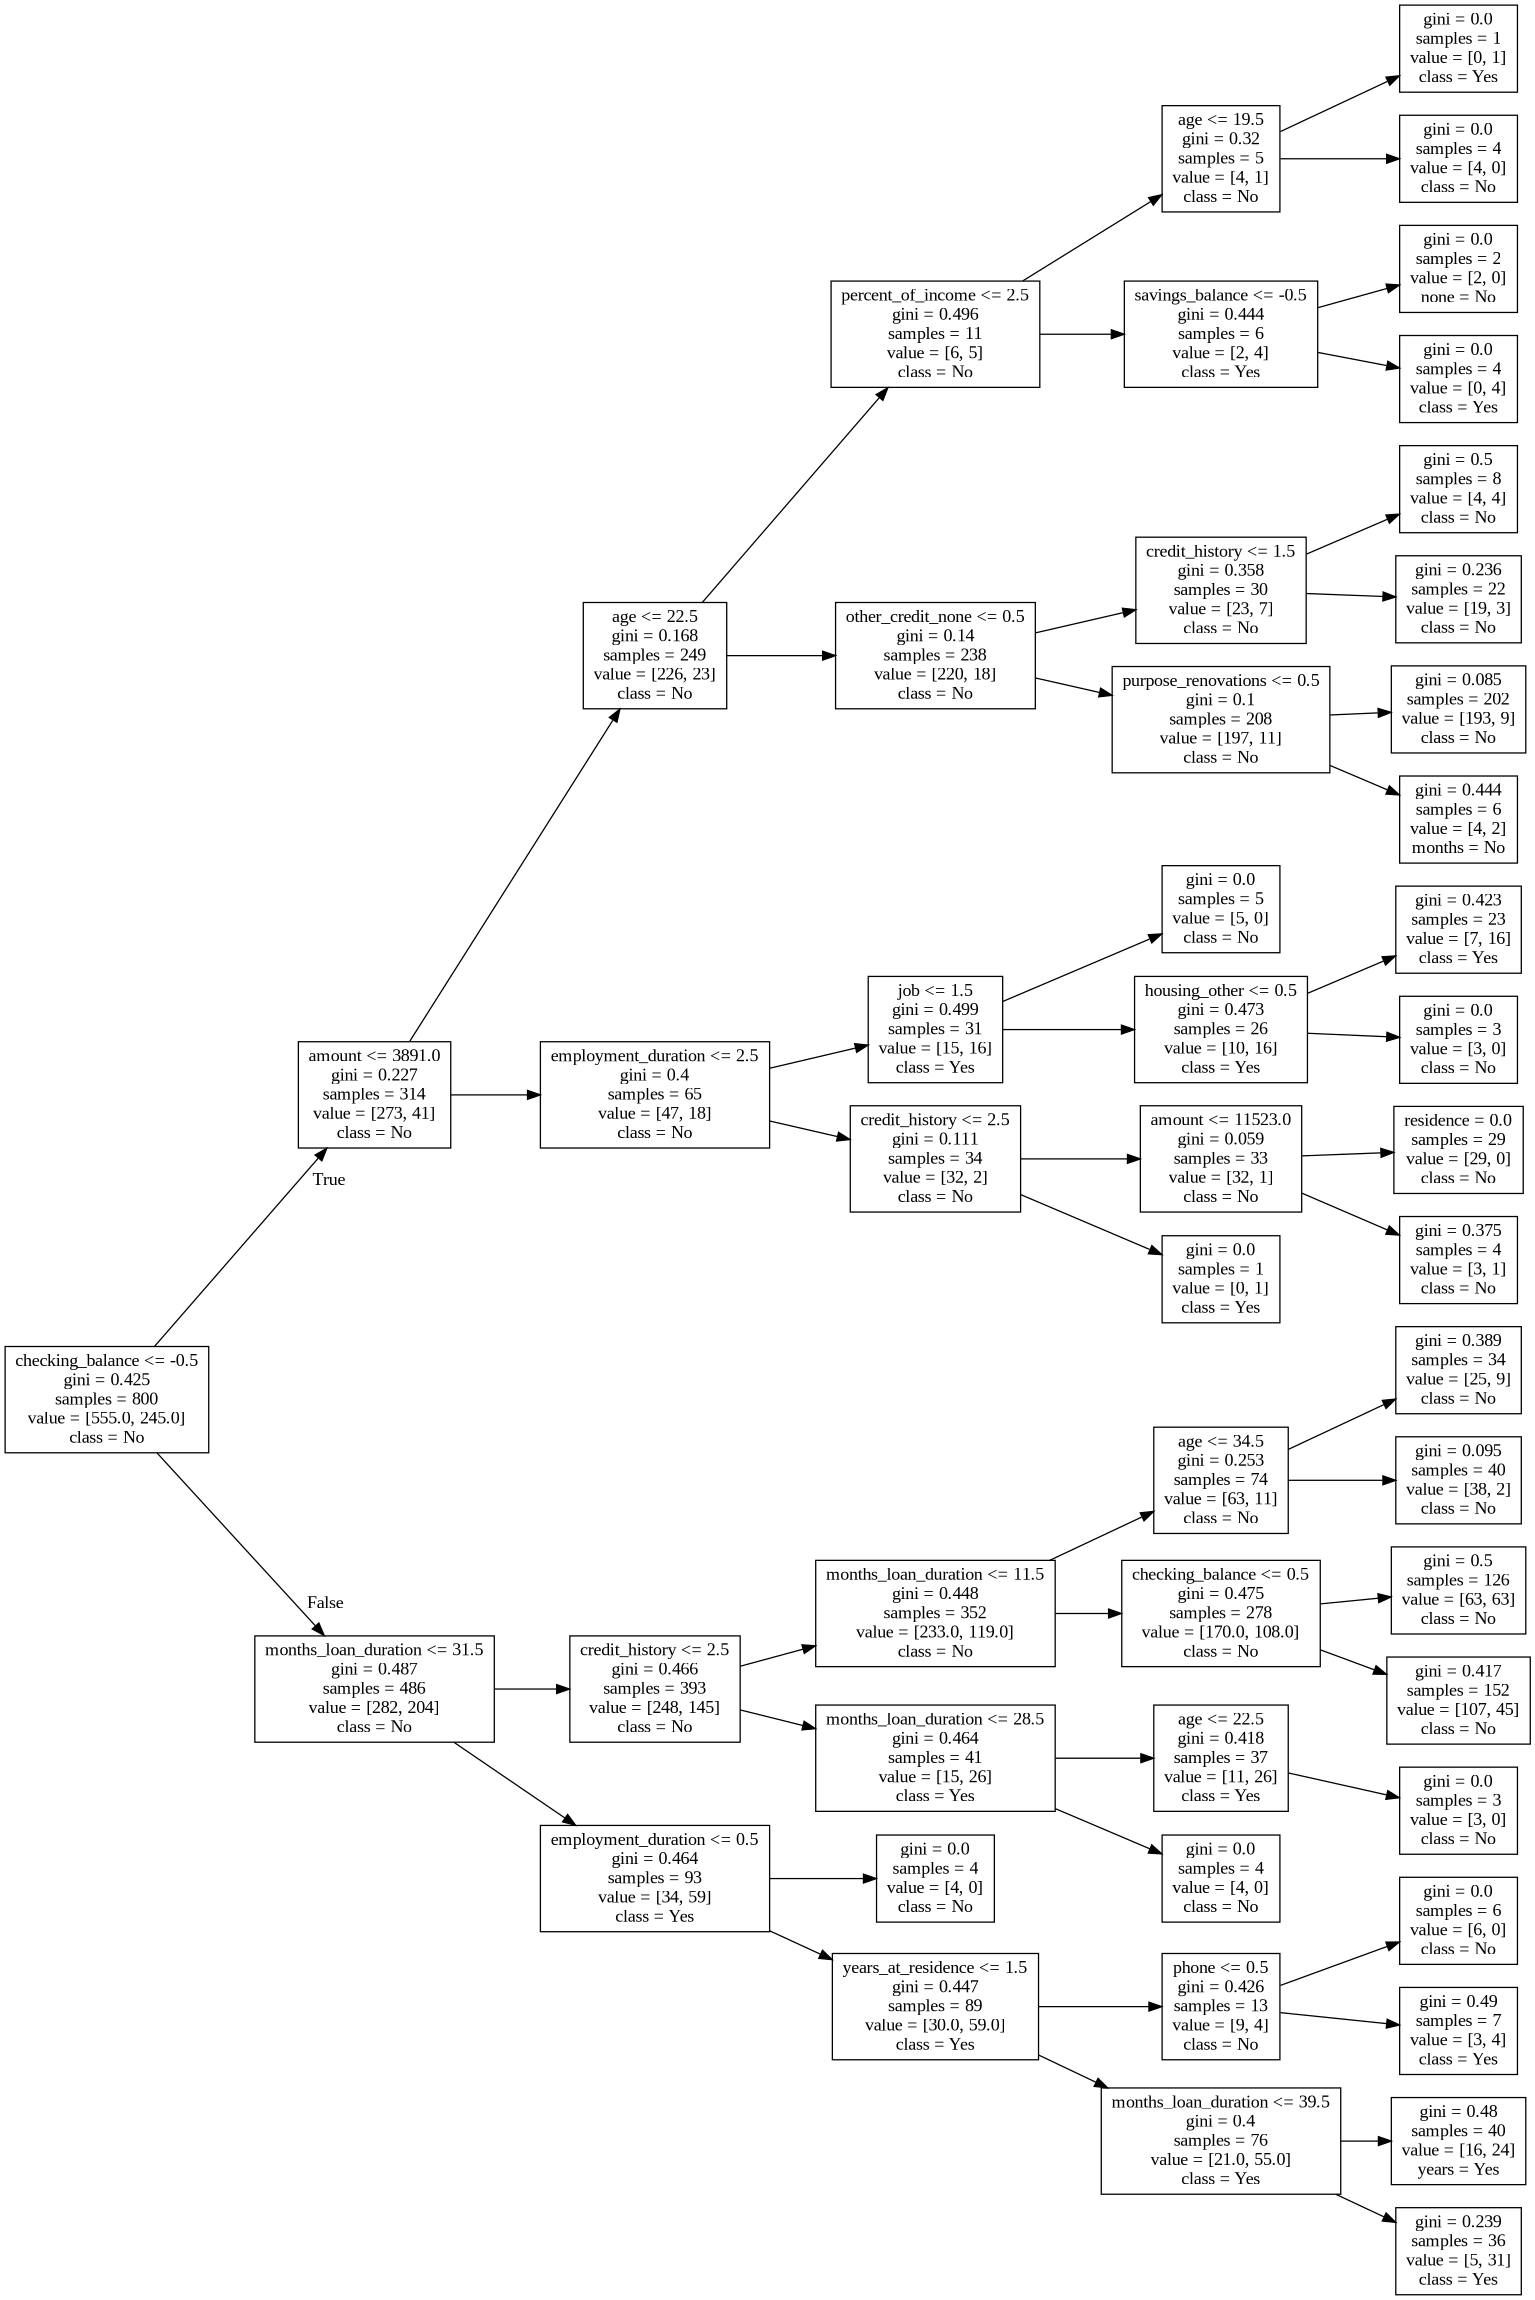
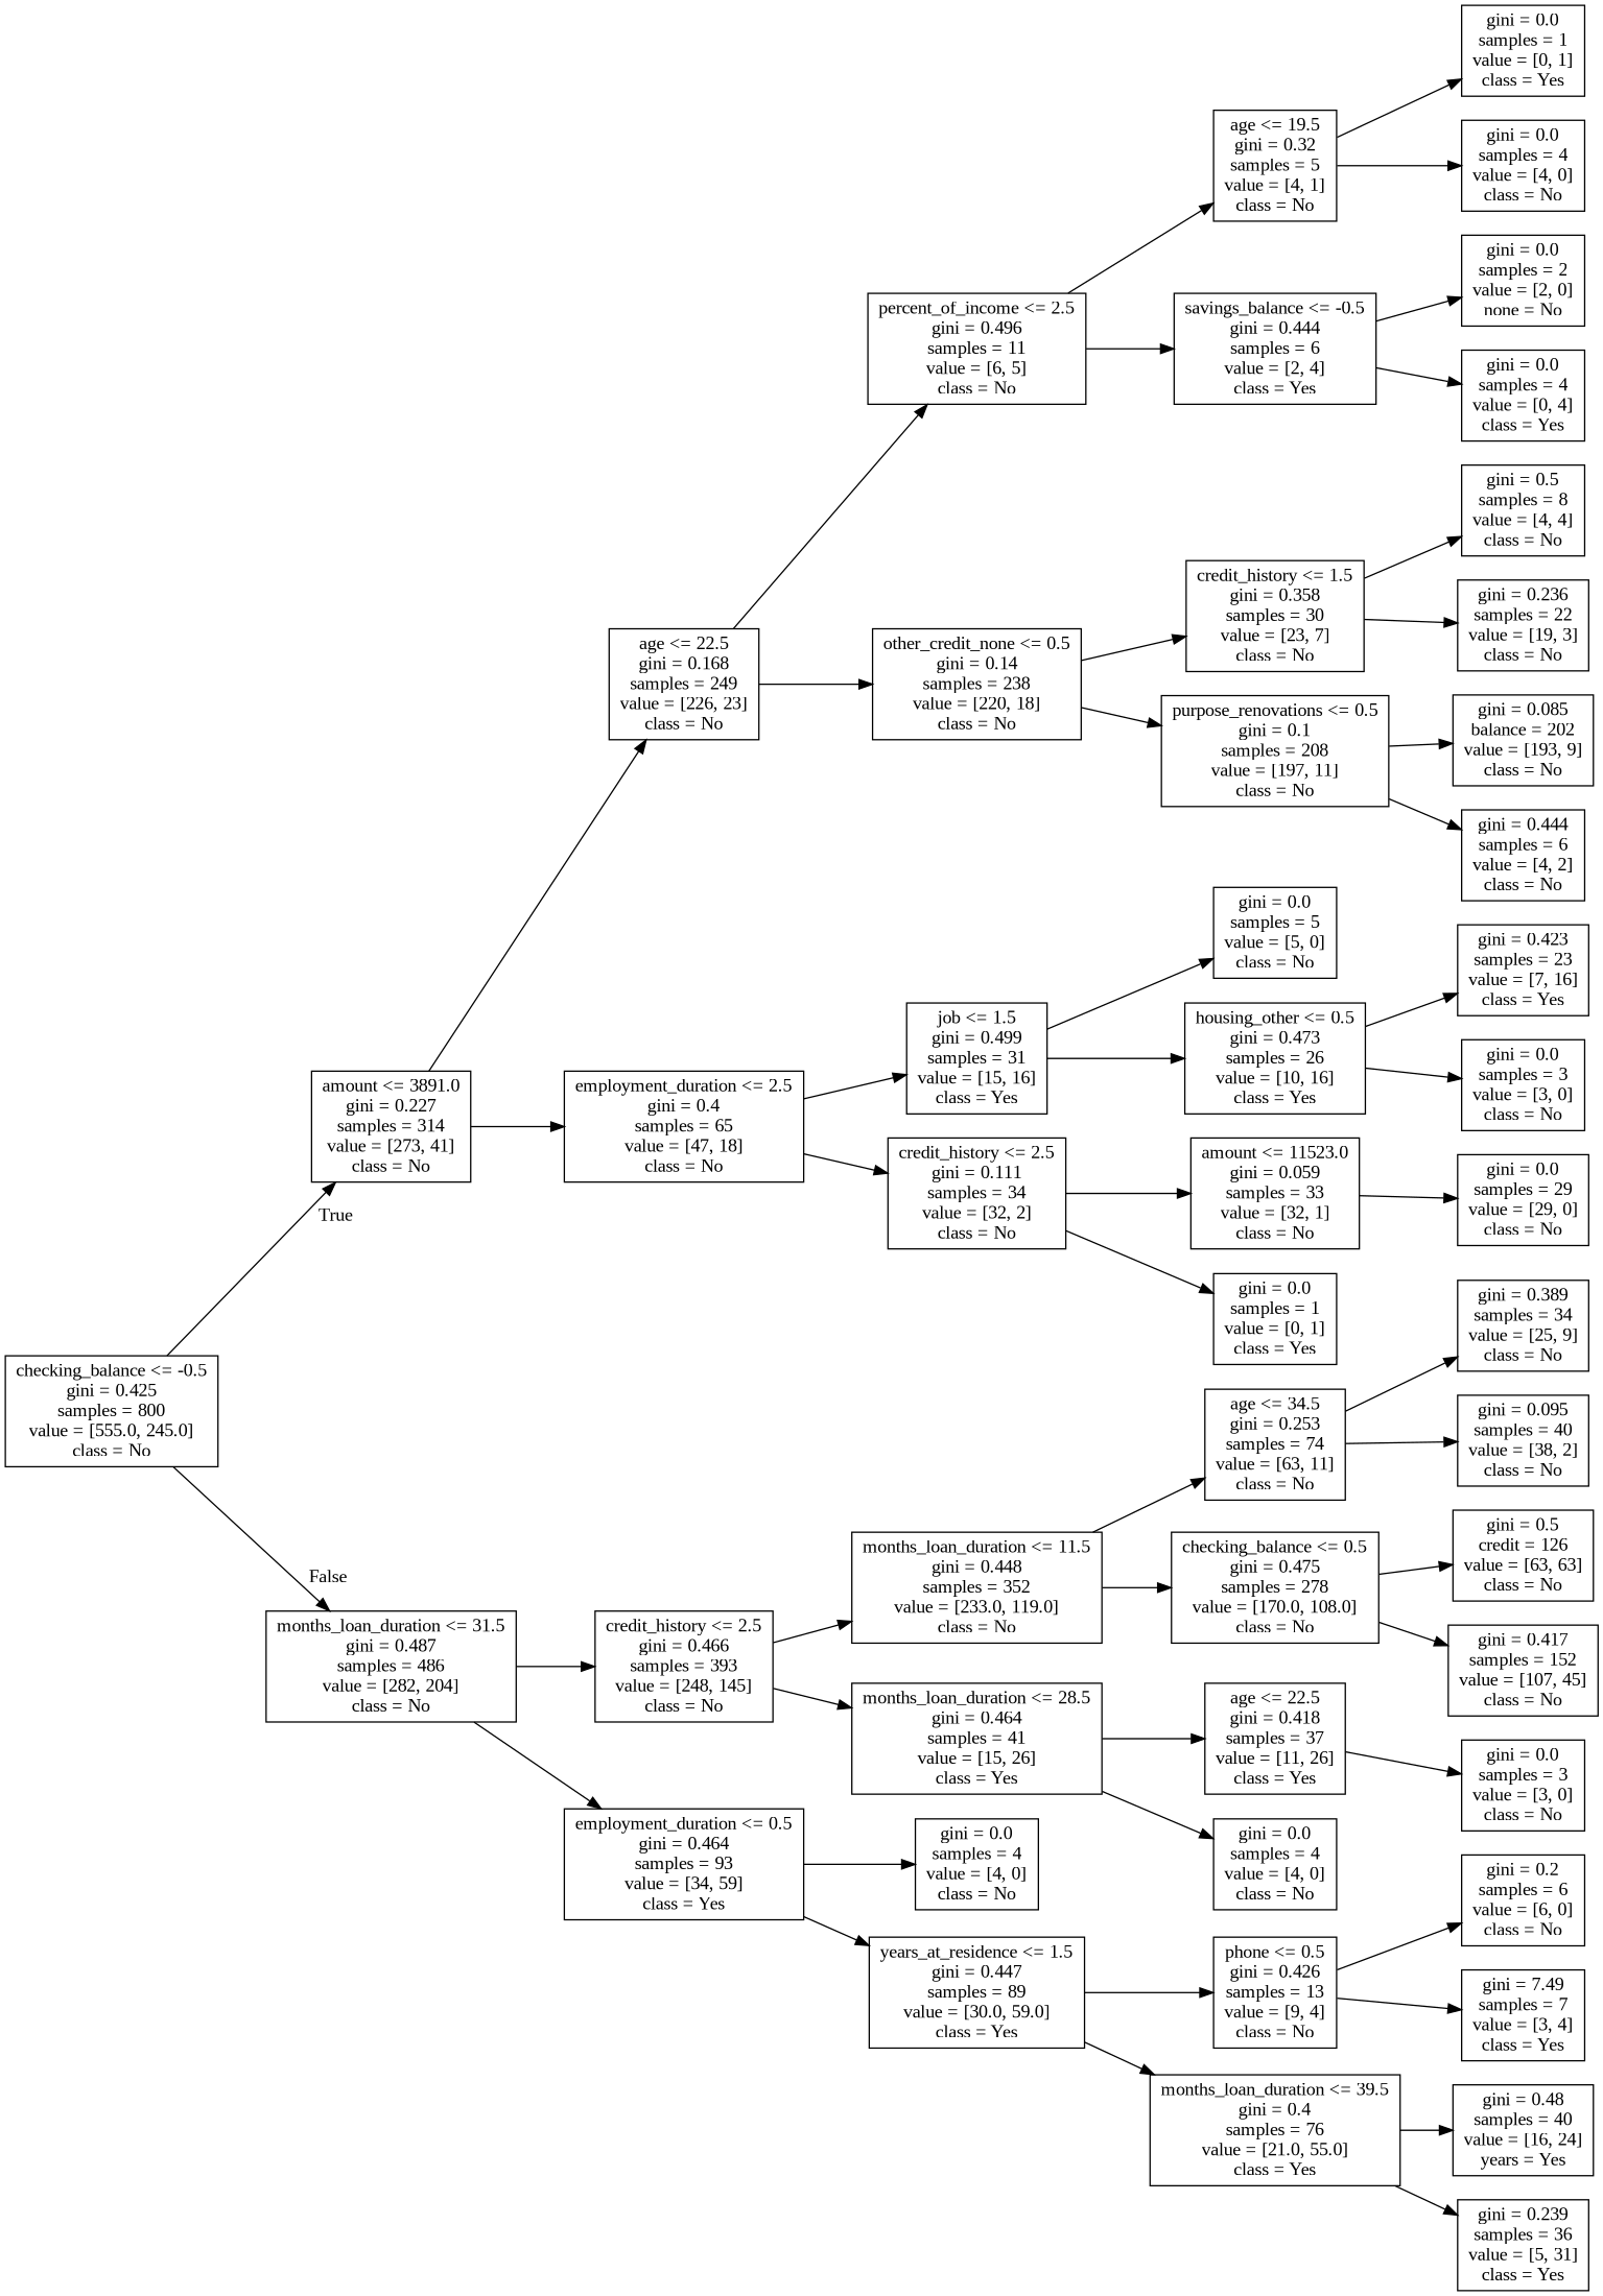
  digraph {
    fontname="Liberation Serif"
    rankdir=LR
    node [fontname="Liberation Serif" shape=box]
    edge [fontname="Liberation Serif"]
    n1 [label="checking_balance <= -0.5\ngini = 0.425\nsamples = 800\nvalue = [555.0, 245.0]\nclass = No"]
    n2 [label="amount <= 3891.0\ngini = 0.227\nsamples = 314\nvalue = [273, 41]\nclass = No"]
    n3 [label="months_loan_duration <= 31.5\ngini = 0.487\nsamples = 486\nvalue = [282, 204]\nclass = No"]
    n4 [label="age <= 22.5\ngini = 0.168\nsamples = 249\nvalue = [226, 23]\nclass = No"]
    n5 [label="employment_duration <= 2.5\ngini = 0.4\nsamples = 65\nvalue = [47, 18]\nclass = No"]
    n6 [label="credit_history <= 2.5\ngini = 0.466\nsamples = 393\nvalue = [248, 145]\nclass = No"]
    n7 [label="employment_duration <= 0.5\ngini = 0.464\nsamples = 93\nvalue = [34, 59]\nclass = Yes"]
    n8 [label="percent_of_income <= 2.5\ngini = 0.496\nsamples = 11\nvalue = [6, 5]\nclass = No"]
    n9 [label="other_credit_none <= 0.5\ngini = 0.14\nsamples = 238\nvalue = [220, 18]\nclass = No"]
    n10 [label="job <= 1.5\ngini = 0.499\nsamples = 31\nvalue = [15, 16]\nclass = Yes"]
    n11 [label="credit_history <= 2.5\ngini = 0.111\nsamples = 34\nvalue = [32, 2]\nclass = No"]
    n12 [label="age <= 19.5\ngini = 0.32\nsamples = 5\nvalue = [4, 1]\nclass = No"]
    n13 [label="savings_balance <= -0.5\ngini = 0.444\nsamples = 6\nvalue = [2, 4]\nclass = Yes"]
    n14 [label="credit_history <= 1.5\ngini = 0.358\nsamples = 30\nvalue = [23, 7]\nclass = No"]
    n15 [label="purpose_renovations <= 0.5\ngini = 0.1\nsamples = 208\nvalue = [197, 11]\nclass = No"]
    n16 [label="gini = 0.0\nsamples = 1\nvalue = [0, 1]\nclass = Yes"]
    n17 [label="gini = 0.0\nsamples = 4\nvalue = [4, 0]\nclass = No"]
    n18 [label="gini = 0.0\nsamples = 2\nvalue = [2, 0]\nnone = No"]
    n19 [label="gini = 0.0\nsamples = 4\nvalue = [0, 4]\nclass = Yes"]
    n20 [label="gini = 0.5\nsamples = 8\nvalue = [4, 4]\nclass = No"]
    n21 [label="gini = 0.236\nsamples = 22\nvalue = [19, 3]\nclass = No"]
-   n22 [label="gini = 0.085\nsamples = 202\nvalue = [193, 9]\nclass = No"]
-   n23 [label="gini = 0.444\nsamples = 6\nvalue = [4, 2]\nmonths = No"]
+   n22 [label="gini = 0.085\nbalance = 202\nvalue = [193, 9]\nclass = No"]
+   n23 [label="gini = 0.444\nsamples = 6\nvalue = [4, 2]\nclass = No"]
    n24 [label="gini = 0.0\nsamples = 5\nvalue = [5, 0]\nclass = No"]
    n25 [label="housing_other <= 0.5\ngini = 0.473\nsamples = 26\nvalue = [10, 16]\nclass = Yes"]
    n26 [label="amount <= 11523.0\ngini = 0.059\nsamples = 33\nvalue = [32, 1]\nclass = No"]
    n27 [label="gini = 0.0\nsamples = 1\nvalue = [0, 1]\nclass = Yes"]
    n28 [label="gini = 0.423\nsamples = 23\nvalue = [7, 16]\nclass = Yes"]
    n29 [label="gini = 0.0\nsamples = 3\nvalue = [3, 0]\nclass = No"]
-   n30 [label="residence = 0.0\nsamples = 29\nvalue = [29, 0]\nclass = No"]
-   n31 [label="gini = 0.375\nsamples = 4\nvalue = [3, 1]\nclass = No"]
+   n30 [label="gini = 0.0\nsamples = 29\nvalue = [29, 0]\nclass = No"]
    n32 [label="months_loan_duration <= 11.5\ngini = 0.448\nsamples = 352\nvalue = [233.0, 119.0]\nclass = No"]
    n33 [label="months_loan_duration <= 28.5\ngini = 0.464\nsamples = 41\nvalue = [15, 26]\nclass = Yes"]
    n34 [label="gini = 0.0\nsamples = 4\nvalue = [4, 0]\nclass = No"]
    n35 [label="years_at_residence <= 1.5\ngini = 0.447\nsamples = 89\nvalue = [30.0, 59.0]\nclass = Yes"]
    n36 [label="age <= 34.5\ngini = 0.253\nsamples = 74\nvalue = [63, 11]\nclass = No"]
    n37 [label="checking_balance <= 0.5\ngini = 0.475\nsamples = 278\nvalue = [170.0, 108.0]\nclass = No"]
    n38 [label="age <= 22.5\ngini = 0.418\nsamples = 37\nvalue = [11, 26]\nclass = Yes"]
    n39 [label="gini = 0.0\nsamples = 4\nvalue = [4, 0]\nclass = No"]
    n40 [label="gini = 0.389\nsamples = 34\nvalue = [25, 9]\nclass = No"]
    n41 [label="gini = 0.095\nsamples = 40\nvalue = [38, 2]\nclass = No"]
-   n42 [label="gini = 0.5\nsamples = 126\nvalue = [63, 63]\nclass = No"]
+   n42 [label="gini = 0.5\ncredit = 126\nvalue = [63, 63]\nclass = No"]
    n43 [label="gini = 0.417\nsamples = 152\nvalue = [107, 45]\nclass = No"]
    n44 [label="gini = 0.0\nsamples = 3\nvalue = [3, 0]\nclass = No"]
    n45 [label="phone <= 0.5\ngini = 0.426\nsamples = 13\nvalue = [9, 4]\nclass = No"]
    n46 [label="months_loan_duration <= 39.5\ngini = 0.4\nsamples = 76\nvalue = [21.0, 55.0]\nclass = Yes"]
-   n47 [label="gini = 0.0\nsamples = 6\nvalue = [6, 0]\nclass = No"]
-   n48 [label="gini = 0.49\nsamples = 7\nvalue = [3, 4]\nclass = Yes"]
+   n47 [label="gini = 0.2\nsamples = 6\nvalue = [6, 0]\nclass = No"]
+   n48 [label="gini = 7.49\nsamples = 7\nvalue = [3, 4]\nclass = Yes"]
    n49 [label="gini = 0.48\nsamples = 40\nvalue = [16, 24]\nyears = Yes"]
    n50 [label="gini = 0.239\nsamples = 36\nvalue = [5, 31]\nclass = Yes"]
    n1 -> n2 [headlabel=True labelangle=45 labeldistance=2.5]
    n1 -> n3 [headlabel=False labelangle=-45 labeldistance=2.5]
    n2 -> n4
    n2 -> n5
    n3 -> n6
    n3 -> n7
    n4 -> n8
    n4 -> n9
    n5 -> n10
    n5 -> n11
    n6 -> n32
    n6 -> n33
    n7 -> n34
    n7 -> n35
    n8 -> n12
    n8 -> n13
    n9 -> n14
    n9 -> n15
    n10 -> n24
    n10 -> n25
    n11 -> n26
    n11 -> n27
    n12 -> n16
    n12 -> n17
    n13 -> n18
    n13 -> n19
    n14 -> n20
    n14 -> n21
    n15 -> n22
    n15 -> n23
    n25 -> n28
    n25 -> n29
    n26 -> n30
-   n26 -> n31
    n32 -> n36
    n32 -> n37
    n33 -> n38
    n33 -> n39
    n35 -> n45
    n35 -> n46
    n36 -> n40
    n36 -> n41
    n37 -> n42
    n37 -> n43
    n38 -> n44
    n45 -> n47
    n45 -> n48
    n46 -> n49
    n46 -> n50
  }
